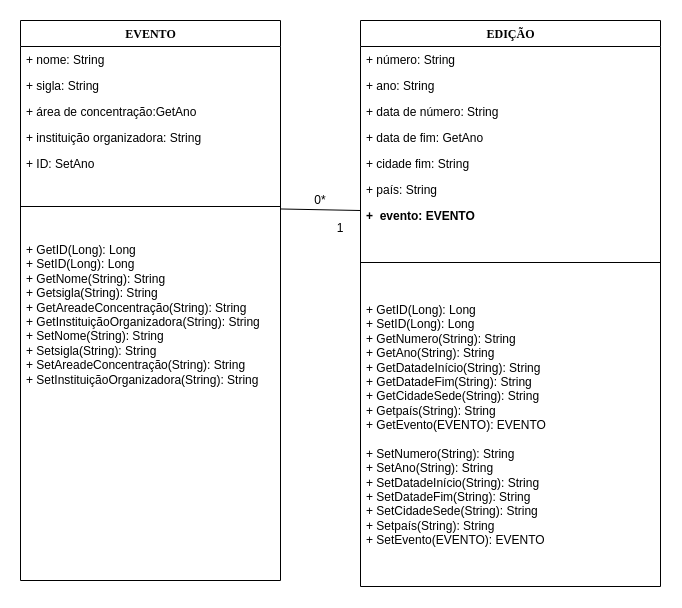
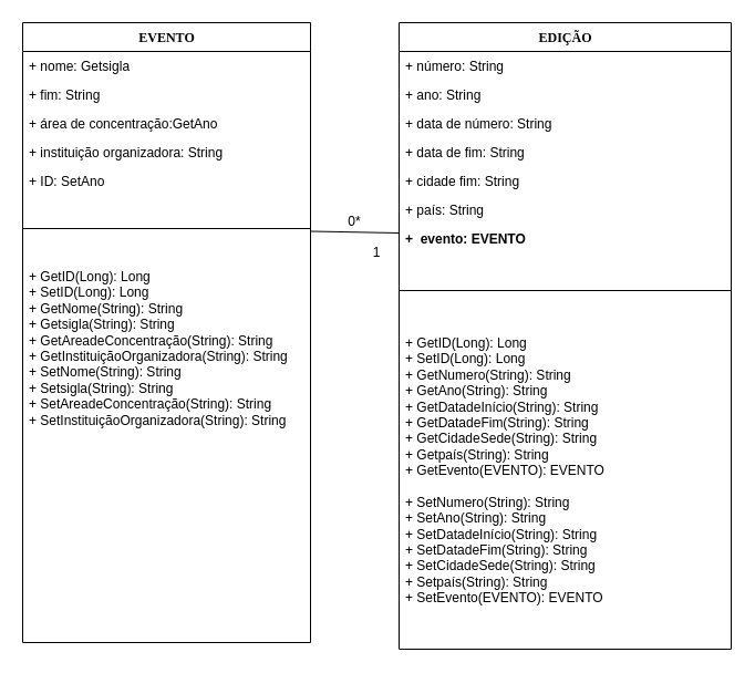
  <mxCell id="0" />
  <mxCell id="1" parent="0" />
  <mxCell id="2" value="EVENTO" style="swimlane;html=1;fontStyle=1;align=center;verticalAlign=top;childLayout=stackLayout;horizontal=1;startSize=26;horizontalStack=0;resizeParent=1;resizeLast=0;collapsible=1;marginBottom=0;swimlaneFillColor=#ffffff;rounded=0;shadow=0;comic=0;labelBackgroundColor=none;strokeWidth=1;fillColor=none;fontFamily=Verdana;fontSize=12" parent="1" vertex="1"><mxGeometry x="20" y="20" width="260" height="560" as="geometry" /></mxCell>
- <mxCell id="3" value="+ nome: String" style="text;html=1;strokeColor=none;fillColor=none;align=left;verticalAlign=top;spacingLeft=4;spacingRight=4;whiteSpace=wrap;overflow=hidden;rotatable=0;points=[[0,0.5],[1,0.5]];portConstraint=eastwest;" parent="2" vertex="1"><mxGeometry y="26" width="260" height="26" as="geometry" /></mxCell>
- <mxCell id="4" value="+ sigla: String" style="text;html=1;strokeColor=none;fillColor=none;align=left;verticalAlign=top;spacingLeft=4;spacingRight=4;whiteSpace=wrap;overflow=hidden;rotatable=0;points=[[0,0.5],[1,0.5]];portConstraint=eastwest;" parent="2" vertex="1"><mxGeometry y="52" width="260" height="26" as="geometry" /></mxCell>
+ <mxCell id="3" value="+ nome: Getsigla" style="text;html=1;strokeColor=none;fillColor=none;align=left;verticalAlign=top;spacingLeft=4;spacingRight=4;whiteSpace=wrap;overflow=hidden;rotatable=0;points=[[0,0.5],[1,0.5]];portConstraint=eastwest;" parent="2" vertex="1"><mxGeometry y="26" width="260" height="26" as="geometry" /></mxCell>
+ <mxCell id="4" value="+ fim: String" style="text;html=1;strokeColor=none;fillColor=none;align=left;verticalAlign=top;spacingLeft=4;spacingRight=4;whiteSpace=wrap;overflow=hidden;rotatable=0;points=[[0,0.5],[1,0.5]];portConstraint=eastwest;" parent="2" vertex="1"><mxGeometry y="52" width="260" height="26" as="geometry" /></mxCell>
  <mxCell id="5" value="+ área de concentração:GetAno" style="text;html=1;strokeColor=none;fillColor=none;align=left;verticalAlign=top;spacingLeft=4;spacingRight=4;whiteSpace=wrap;overflow=hidden;rotatable=0;points=[[0,0.5],[1,0.5]];portConstraint=eastwest;" parent="2" vertex="1"><mxGeometry y="78" width="260" height="26" as="geometry" /></mxCell>
  <mxCell id="6" value="+ instituição organizadora: String" style="text;html=1;strokeColor=none;fillColor=none;align=left;verticalAlign=top;spacingLeft=4;spacingRight=4;whiteSpace=wrap;overflow=hidden;rotatable=0;points=[[0,0.5],[1,0.5]];portConstraint=eastwest;" parent="2" vertex="1"><mxGeometry y="104" width="260" height="26" as="geometry" /></mxCell>
  <mxCell id="7" value="+ ID: SetAno" style="text;html=1;strokeColor=none;fillColor=none;align=left;verticalAlign=top;spacingLeft=4;spacingRight=4;whiteSpace=wrap;overflow=hidden;rotatable=0;points=[[0,0.5],[1,0.5]];portConstraint=eastwest;" vertex="1" parent="2"><mxGeometry y="130" width="260" height="26" as="geometry" /></mxCell>
  <mxCell id="8" value="" style="line;html=1;strokeWidth=1;fillColor=none;align=left;verticalAlign=middle;spacingTop=-1;spacingLeft=3;spacingRight=3;rotatable=0;labelPosition=right;points=[];portConstraint=eastwest;" parent="2" vertex="1"><mxGeometry y="156" width="260" height="60" as="geometry" /></mxCell>
  <mxCell id="9" value="&lt;div&gt;+ GetID(Long): Long&lt;/div&gt;&lt;div&gt;+ SetID(Long): Long&lt;/div&gt;&lt;div&gt;+ GetNome(String): String&lt;/div&gt;&lt;div&gt;+ Getsigla(String): String&lt;/div&gt;&lt;div&gt;+ GetAreadeConcentração(String): String&lt;/div&gt;&lt;div&gt;+ GetInstituiçãoOrganizadora(String): String&lt;/div&gt;&lt;div&gt;+ SetNome(String): String&lt;/div&gt;&lt;div&gt;+ Setsigla(String): String&lt;/div&gt;&lt;div&gt;+ SetAreadeConcentração(String): String&lt;/div&gt;&lt;div&gt;+ SetInstituiçãoOrganizadora(String): String&lt;/div&gt;" style="text;html=1;strokeColor=none;fillColor=none;align=left;verticalAlign=top;spacingLeft=4;spacingRight=4;whiteSpace=wrap;overflow=hidden;rotatable=0;points=[[0,0.5],[1,0.5]];portConstraint=eastwest;" parent="2" vertex="1"><mxGeometry y="216" width="260" height="344" as="geometry" /></mxCell>
  <mxCell id="10" value="EDIÇÃO" style="swimlane;html=1;fontStyle=1;align=center;verticalAlign=top;childLayout=stackLayout;horizontal=1;startSize=26;horizontalStack=0;resizeParent=1;resizeLast=0;collapsible=1;marginBottom=0;swimlaneFillColor=#ffffff;rounded=0;shadow=0;comic=0;labelBackgroundColor=none;strokeWidth=1;fillColor=none;fontFamily=Verdana;fontSize=12" parent="1" vertex="1"><mxGeometry x="360" y="20" width="300" height="566" as="geometry" /></mxCell>
  <mxCell id="11" value="+&amp;nbsp;número: String" style="text;html=1;strokeColor=none;fillColor=none;align=left;verticalAlign=top;spacingLeft=4;spacingRight=4;whiteSpace=wrap;overflow=hidden;rotatable=0;points=[[0,0.5],[1,0.5]];portConstraint=eastwest;" parent="10" vertex="1"><mxGeometry y="26" width="300" height="26" as="geometry" /></mxCell>
  <mxCell id="12" value="+&amp;nbsp;ano: String" style="text;html=1;strokeColor=none;fillColor=none;align=left;verticalAlign=top;spacingLeft=4;spacingRight=4;whiteSpace=wrap;overflow=hidden;rotatable=0;points=[[0,0.5],[1,0.5]];portConstraint=eastwest;" parent="10" vertex="1"><mxGeometry y="52" width="300" height="26" as="geometry" /></mxCell>
  <mxCell id="13" value="+&amp;nbsp;data de número: String" style="text;html=1;strokeColor=none;fillColor=none;align=left;verticalAlign=top;spacingLeft=4;spacingRight=4;whiteSpace=wrap;overflow=hidden;rotatable=0;points=[[0,0.5],[1,0.5]];portConstraint=eastwest;" parent="10" vertex="1"><mxGeometry y="78" width="300" height="26" as="geometry" /></mxCell>
- <mxCell id="14" value="+&amp;nbsp;data de fim: GetAno" style="text;html=1;strokeColor=none;fillColor=none;align=left;verticalAlign=top;spacingLeft=4;spacingRight=4;whiteSpace=wrap;overflow=hidden;rotatable=0;points=[[0,0.5],[1,0.5]];portConstraint=eastwest;" parent="10" vertex="1"><mxGeometry y="104" width="300" height="26" as="geometry" /></mxCell>
+ <mxCell id="14" value="+&amp;nbsp;data de fim: String" style="text;html=1;strokeColor=none;fillColor=none;align=left;verticalAlign=top;spacingLeft=4;spacingRight=4;whiteSpace=wrap;overflow=hidden;rotatable=0;points=[[0,0.5],[1,0.5]];portConstraint=eastwest;" parent="10" vertex="1"><mxGeometry y="104" width="300" height="26" as="geometry" /></mxCell>
  <mxCell id="15" value="+&amp;nbsp;cidade fim: String" style="text;html=1;strokeColor=none;fillColor=none;align=left;verticalAlign=top;spacingLeft=4;spacingRight=4;whiteSpace=wrap;overflow=hidden;rotatable=0;points=[[0,0.5],[1,0.5]];portConstraint=eastwest;" parent="10" vertex="1"><mxGeometry y="130" width="300" height="26" as="geometry" /></mxCell>
  <mxCell id="16" value="+&amp;nbsp;país: String" style="text;html=1;strokeColor=none;fillColor=none;align=left;verticalAlign=top;spacingLeft=4;spacingRight=4;whiteSpace=wrap;overflow=hidden;rotatable=0;points=[[0,0.5],[1,0.5]];portConstraint=eastwest;" parent="10" vertex="1"><mxGeometry y="156" width="300" height="26" as="geometry" /></mxCell>
  <mxCell id="17" value="+&amp;nbsp; evento: EVENTO" style="text;html=1;strokeColor=none;fillColor=none;align=left;verticalAlign=top;spacingLeft=4;spacingRight=4;whiteSpace=wrap;overflow=hidden;rotatable=0;points=[[0,0.5],[1,0.5]];portConstraint=eastwest;fontStyle=1" vertex="1" parent="10"><mxGeometry y="182" width="300" height="26" as="geometry" /></mxCell>
  <mxCell id="18" value="" style="line;html=1;strokeWidth=1;fillColor=none;align=left;verticalAlign=middle;spacingTop=-1;spacingLeft=3;spacingRight=3;rotatable=0;labelPosition=right;points=[];portConstraint=eastwest;" parent="10" vertex="1"><mxGeometry y="208" width="300" height="68" as="geometry" /></mxCell>
  <mxCell id="19" value="&lt;div&gt;+ GetID(Long): Long&lt;/div&gt;&lt;div&gt;+ SetID(Long): Long&lt;/div&gt;&lt;div&gt;+ GetNumero(String): String&lt;/div&gt;&lt;div&gt;+ GetAno(String): String&lt;/div&gt;&lt;div&gt;+ GetDatadeInício(String): String&lt;/div&gt;&lt;div&gt;+ GetDatadeFim(String): String&lt;/div&gt;&lt;div&gt;+ GetCidadeSede(String): String&lt;/div&gt;&lt;div&gt;+ Getpaís(String): String&lt;/div&gt;&lt;div&gt;+ GetEvento(EVENTO): EVENTO&lt;/div&gt;&lt;div&gt;&lt;br&gt;&lt;/div&gt;&lt;div&gt;+ SetNumero(String): String&lt;/div&gt;&lt;div&gt;+ SetAno(String): String&lt;/div&gt;&lt;div&gt;+ SetDatadeInício(String): String&lt;/div&gt;&lt;div&gt;+ SetDatadeFim(String): String&lt;/div&gt;&lt;div&gt;+ SetCidadeSede(String): String&lt;/div&gt;&lt;div&gt;+ Setpaís(String): String&lt;/div&gt;&lt;div&gt;+ SetEvento(EVENTO): EVENTO&lt;/div&gt;" style="text;html=1;strokeColor=none;fillColor=none;align=left;verticalAlign=top;spacingLeft=4;spacingRight=4;whiteSpace=wrap;overflow=hidden;rotatable=0;points=[[0,0.5],[1,0.5]];portConstraint=eastwest;" parent="10" vertex="1"><mxGeometry y="276" width="300" height="290" as="geometry" /></mxCell>
  <mxCell id="20" value="" style="endArrow=none;html=1;" edge="1" parent="1" source="8"><mxGeometry width="50" height="50" relative="1" as="geometry"><mxPoint x="430" y="260" as="sourcePoint" /><mxPoint x="360" y="210" as="targetPoint" /></mxGeometry></mxCell>
  <mxCell id="21" value="0*" style="text;html=1;strokeColor=none;fillColor=none;align=center;verticalAlign=middle;whiteSpace=wrap;rounded=0;" vertex="1" parent="1"><mxGeometry x="300" y="190" width="40" height="20" as="geometry" /></mxCell>
  <mxCell id="22" value="1" style="text;html=1;strokeColor=none;fillColor=none;align=center;verticalAlign=middle;whiteSpace=wrap;rounded=0;" vertex="1" parent="1"><mxGeometry x="320" y="218" width="40" height="20" as="geometry" /></mxCell>
